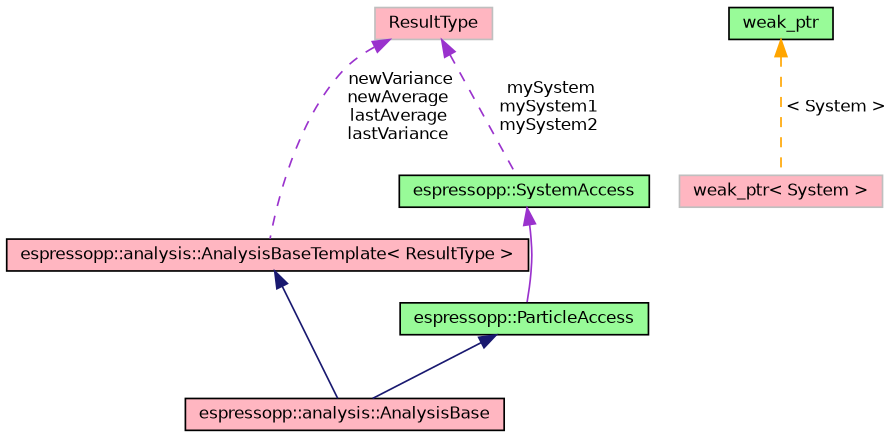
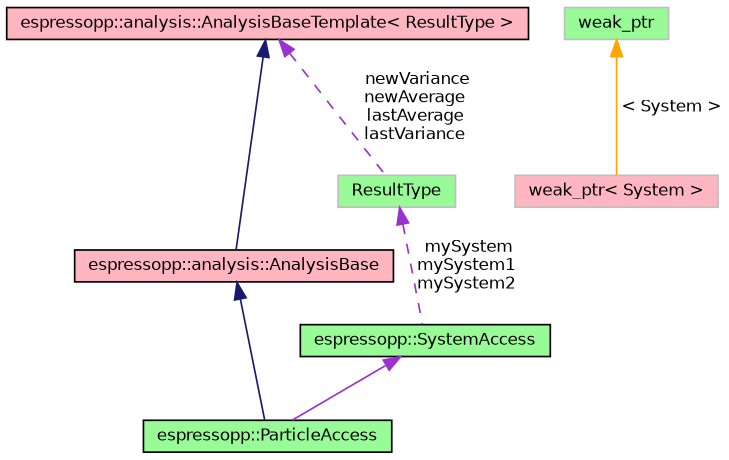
  digraph {
    node [color=black fillcolor=lightpink fontname=Helvetica fontsize=10 shape=record style=filled]
    edge [color=darkorchid3 dir=back fontname=Helvetica fontsize=10 labelfontname=Helvetica labelfontsize=10 style=solid]
    n1 [fontcolor=black height=0.2 label="espressopp::analysis::AnalysisBaseTemplate\< ResultType \>" width=0.4]
    n2 [height=0.2 label="espressopp::analysis::AnalysisBase" width=0.4]
    n3 [fillcolor=palegreen height=0.2 label="espressopp::ParticleAccess" width=0.4]
    n4 [fillcolor=palegreen height=0.2 label="espressopp::SystemAccess" width=0.4]
    n5 [color=grey75 height=0.2 label="weak_ptr\< System \>" width=0.4]
-   n6 [fillcolor=palegreen height=0.2 label=weak_ptr width=0.4]
-   n7 [color=grey75 height=0.2 label=ResultType width=0.4]
+   n6 [color=grey75 fillcolor=palegreen height=0.2 label=weak_ptr width=0.4]
+   n7 [color=grey75 fillcolor=palegreen height=0.2 label=ResultType width=0.4]
    n1 -> n2 [color=midnightblue]
-   n3 -> n2 [color=midnightblue]
+   n2 -> n3 [color=midnightblue]
    n4 -> n3
-   n6 -> n5 [color=orange label=" \< System \>" style=dashed]
-   n7 -> n1 [label=" newVariance\nnewAverage\nlastAverage\nlastVariance" style=dashed]
+   n6 -> n5 [color=orange label=" \< System \>"]
+   n1 -> n7 [label=" newVariance\nnewAverage\nlastAverage\nlastVariance" style=dashed]
    n7 -> n4 [label=" mySystem\nmySystem1\nmySystem2" style=dashed]
  }
